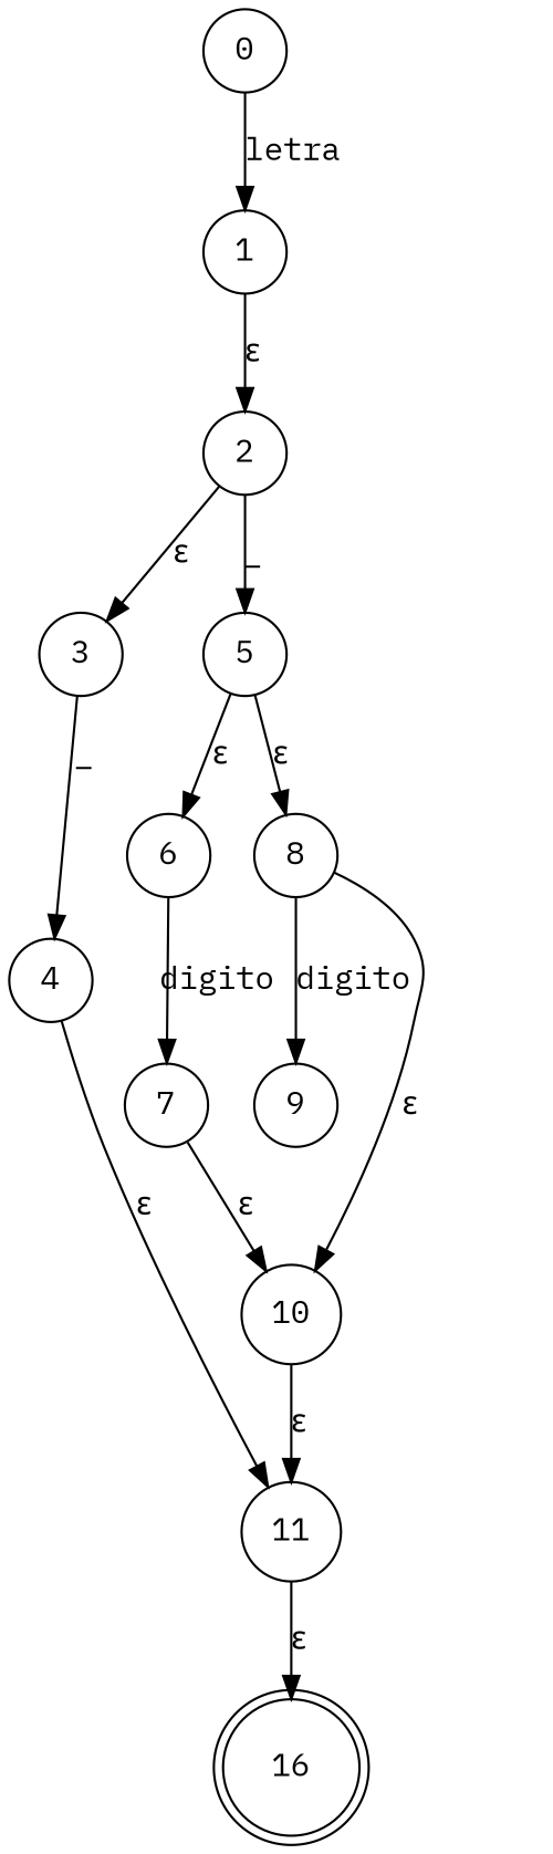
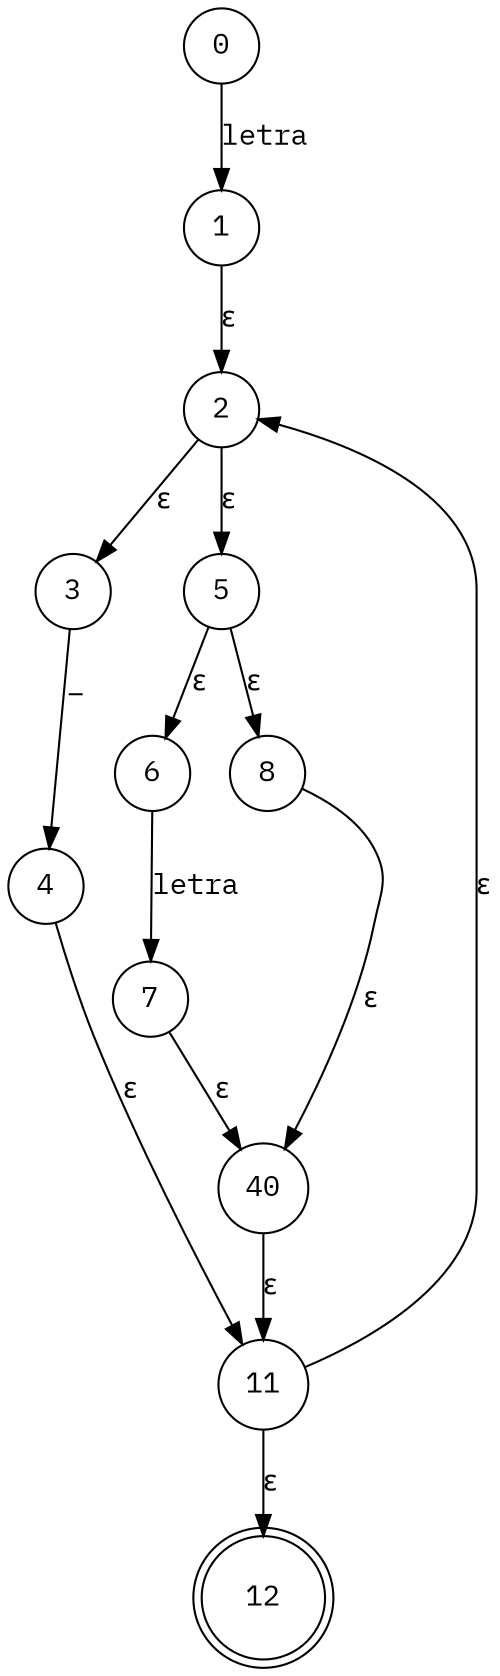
  digraph {
    fontname="IBM Plex Mono"
    rankdir=TB
    node [fontname="IBM Plex Mono" shape=circle]
    edge [fontname="IBM Plex Mono"]
    0
    1
    2
    3
    5
-   n6 [label=16 shape=doublecircle]
+   n6 [label=12 shape=doublecircle]
    4
    6
    8
    11
    7
-   9
-   10
+   10 [label=40]
    0 -> 1 [label=letra]
    1 -> 2 [label="ε"]
    2 -> 3 [label="ε"]
-   2 -> 5 [label=_]
+   2 -> 5 [label="ε"]
    3 -> 4 [label=_]
    5 -> 6 [label="ε"]
    5 -> 8 [label="ε"]
    4 -> 11 [label="ε"]
-   6 -> 7 [label=digito]
-   8 -> 9 [label=digito]
+   6 -> 7 [label=letra]
    8 -> 10 [label="ε"]
+   11 -> 2 [label="ε"]
    11 -> n6 [label="ε"]
    7 -> 10 [label="ε"]
    10 -> 11 [label="ε"]
  }
